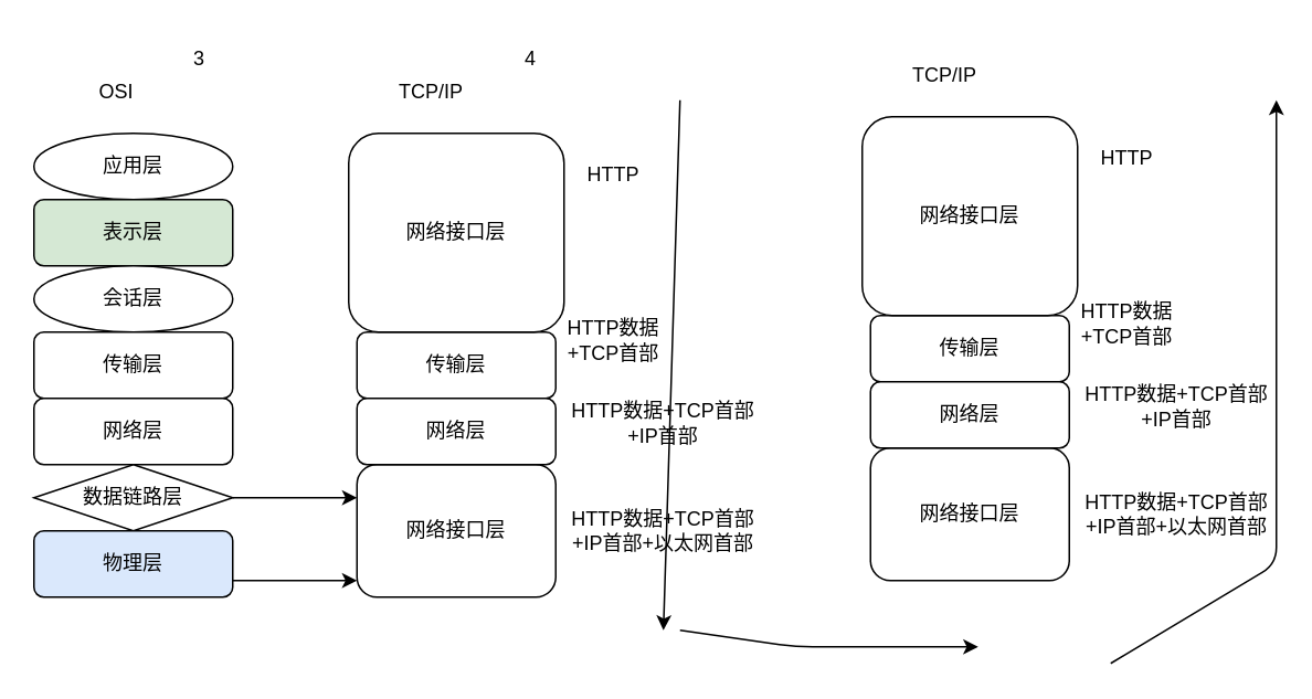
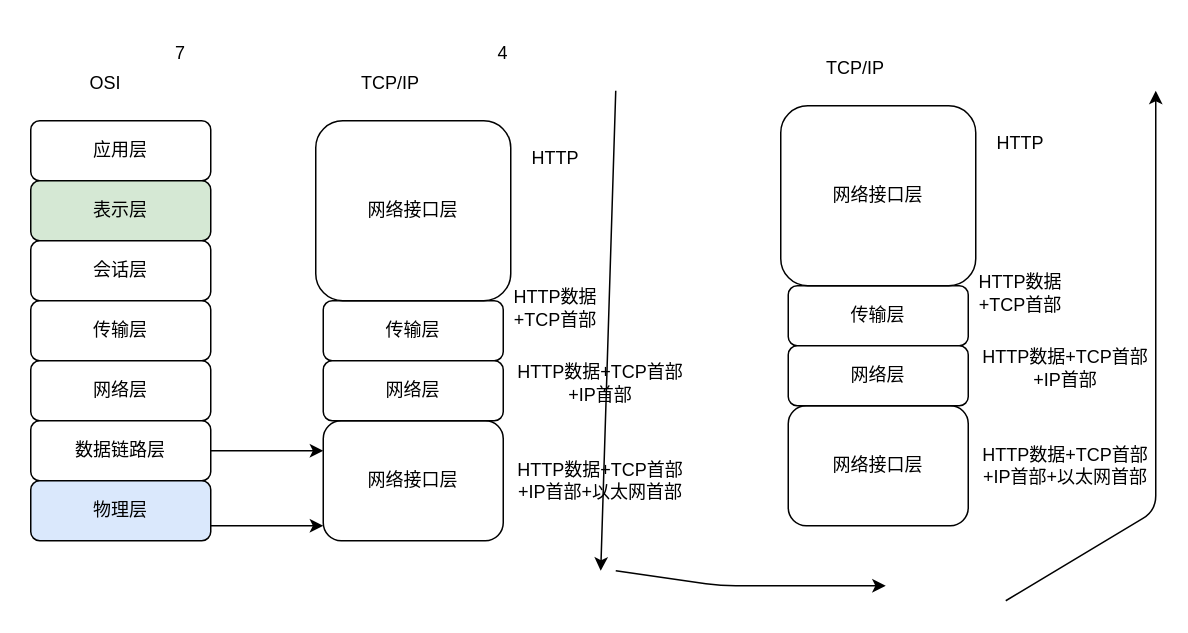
  <mxCell id="0" />
  <mxCell id="1" parent="0" />
- <mxCell id="2" value="应用层" style="ellipse;whiteSpace=wrap;html=1;" vertex="1" parent="1"><mxGeometry x="20" y="80" width="120" height="40" as="geometry" /></mxCell>
+ <mxCell id="2" value="应用层" style="rounded=1;whiteSpace=wrap;html=1;" vertex="1" parent="1"><mxGeometry x="20" y="80" width="120" height="40" as="geometry" /></mxCell>
  <mxCell id="3" value="OSI" style="text;html=1;align=center;verticalAlign=middle;whiteSpace=wrap;rounded=0;" vertex="1" parent="1"><mxGeometry x="40" y="40" width="60" height="30" as="geometry" /></mxCell>
  <mxCell id="4" value="表示层" style="rounded=1;whiteSpace=wrap;html=1;fillColor=#d5e8d4;" vertex="1" parent="1"><mxGeometry x="20" y="120" width="120" height="40" as="geometry" /></mxCell>
- <mxCell id="5" value="会话层" style="ellipse;whiteSpace=wrap;html=1;" vertex="1" parent="1"><mxGeometry x="20" y="160" width="120" height="40" as="geometry" /></mxCell>
+ <mxCell id="5" value="会话层" style="rounded=1;whiteSpace=wrap;html=1;" vertex="1" parent="1"><mxGeometry x="20" y="160" width="120" height="40" as="geometry" /></mxCell>
  <mxCell id="6" value="传输层" style="rounded=1;whiteSpace=wrap;html=1;" vertex="1" parent="1"><mxGeometry x="20" y="200" width="120" height="40" as="geometry" /></mxCell>
  <mxCell id="7" value="网络层" style="rounded=1;whiteSpace=wrap;html=1;" vertex="1" parent="1"><mxGeometry x="20" y="240" width="120" height="40" as="geometry" /></mxCell>
- <mxCell id="8" value="数据链路层" style="rhombus;whiteSpace=wrap;html=1;" vertex="1" parent="1"><mxGeometry x="20" y="280" width="120" height="40" as="geometry" /></mxCell>
+ <mxCell id="8" value="数据链路层" style="rounded=1;whiteSpace=wrap;html=1;" vertex="1" parent="1"><mxGeometry x="20" y="280" width="120" height="40" as="geometry" /></mxCell>
  <mxCell id="9" value="物理层" style="rounded=1;whiteSpace=wrap;html=1;fillColor=#dae8fc;" vertex="1" parent="1"><mxGeometry x="20" y="320" width="120" height="40" as="geometry" /></mxCell>
  <mxCell id="10" value="网络接口层" style="rounded=1;whiteSpace=wrap;html=1;" vertex="1" parent="1"><mxGeometry x="215" y="280" width="120" height="80" as="geometry" /></mxCell>
  <mxCell id="11" value="传输层" style="rounded=1;whiteSpace=wrap;html=1;" vertex="1" parent="1"><mxGeometry x="215" y="200" width="120" height="40" as="geometry" /></mxCell>
  <mxCell id="12" value="网络层" style="rounded=1;whiteSpace=wrap;html=1;" vertex="1" parent="1"><mxGeometry x="215" y="240" width="120" height="40" as="geometry" /></mxCell>
  <mxCell id="13" value="网络接口层" style="rounded=1;whiteSpace=wrap;html=1;" vertex="1" parent="1"><mxGeometry x="210" y="80" width="130" height="120" as="geometry" /></mxCell>
  <mxCell id="14" value="TCP/IP" style="text;html=1;align=center;verticalAlign=middle;whiteSpace=wrap;rounded=0;" vertex="1" parent="1"><mxGeometry x="230" y="40" width="60" height="30" as="geometry" /></mxCell>
  <mxCell id="15" value="HTTP" style="text;html=1;align=center;verticalAlign=middle;whiteSpace=wrap;rounded=0;" vertex="1" parent="1"><mxGeometry x="340" y="90" width="60" height="30" as="geometry" /></mxCell>
  <mxCell id="16" style="edgeStyle=none;html=1;" edge="1" parent="1"><mxGeometry relative="1" as="geometry"><mxPoint x="400" y="380" as="targetPoint" /><mxPoint x="410" y="60" as="sourcePoint" /></mxGeometry></mxCell>
  <mxCell id="17" value="HTTP数据+TCP首部" style="text;html=1;align=center;verticalAlign=middle;whiteSpace=wrap;rounded=0;" vertex="1" parent="1"><mxGeometry x="340" y="190" width="60" height="30" as="geometry" /></mxCell>
  <mxCell id="18" value="HTTP数据+TCP首部+IP首部" style="text;html=1;align=center;verticalAlign=middle;whiteSpace=wrap;rounded=0;" vertex="1" parent="1"><mxGeometry x="340" y="240" width="120" height="30" as="geometry" /></mxCell>
  <mxCell id="19" value="HTTP数据+TCP首部+IP首部+以太网首部" style="text;html=1;align=center;verticalAlign=middle;whiteSpace=wrap;rounded=0;" vertex="1" parent="1"><mxGeometry x="340" y="305" width="120" height="30" as="geometry" /></mxCell>
  <mxCell id="20" value="网络接口层" style="rounded=1;whiteSpace=wrap;html=1;" vertex="1" parent="1"><mxGeometry x="525" y="270" width="120" height="80" as="geometry" /></mxCell>
  <mxCell id="21" value="传输层" style="rounded=1;whiteSpace=wrap;html=1;" vertex="1" parent="1"><mxGeometry x="525" y="190" width="120" height="40" as="geometry" /></mxCell>
  <mxCell id="22" value="网络层" style="rounded=1;whiteSpace=wrap;html=1;" vertex="1" parent="1"><mxGeometry x="525" y="230" width="120" height="40" as="geometry" /></mxCell>
  <mxCell id="23" value="网络接口层" style="rounded=1;whiteSpace=wrap;html=1;" vertex="1" parent="1"><mxGeometry x="520" y="70" width="130" height="120" as="geometry" /></mxCell>
  <mxCell id="24" value="TCP/IP" style="text;html=1;align=center;verticalAlign=middle;whiteSpace=wrap;rounded=0;" vertex="1" parent="1"><mxGeometry x="540" y="30" width="60" height="30" as="geometry" /></mxCell>
  <mxCell id="25" value="HTTP" style="text;html=1;align=center;verticalAlign=middle;whiteSpace=wrap;rounded=0;" vertex="1" parent="1"><mxGeometry x="650" y="80" width="60" height="30" as="geometry" /></mxCell>
  <mxCell id="26" value="HTTP数据+TCP首部" style="text;html=1;align=center;verticalAlign=middle;whiteSpace=wrap;rounded=0;" vertex="1" parent="1"><mxGeometry x="650" y="180" width="60" height="30" as="geometry" /></mxCell>
  <mxCell id="27" value="HTTP数据+TCP首部+IP首部" style="text;html=1;align=center;verticalAlign=middle;whiteSpace=wrap;rounded=0;" vertex="1" parent="1"><mxGeometry x="650" y="230" width="120" height="30" as="geometry" /></mxCell>
  <mxCell id="28" value="HTTP数据+TCP首部+IP首部+以太网首部" style="text;html=1;align=center;verticalAlign=middle;whiteSpace=wrap;rounded=0;" vertex="1" parent="1"><mxGeometry x="650" y="295" width="120" height="30" as="geometry" /></mxCell>
  <mxCell id="29" value="" style="endArrow=classic;html=1;" edge="1" parent="1"><mxGeometry width="50" height="50" relative="1" as="geometry"><mxPoint x="410" y="380" as="sourcePoint" /><mxPoint x="590" y="390" as="targetPoint" /><Array as="points"><mxPoint x="480" y="390" /></Array></mxGeometry></mxCell>
  <mxCell id="30" value="" style="endArrow=classic;html=1;" edge="1" parent="1"><mxGeometry width="50" height="50" relative="1" as="geometry"><mxPoint x="670" y="400" as="sourcePoint" /><mxPoint x="770" y="60" as="targetPoint" /><Array as="points"><mxPoint x="770" y="340" /></Array></mxGeometry></mxCell>
- <mxCell id="31" value="3" style="text;html=1;align=center;verticalAlign=middle;whiteSpace=wrap;rounded=0;" vertex="1" parent="1"><mxGeometry x="90" width="60" height="30" as="geometry" y="20" /></mxCell>
- <mxCell id="32" value="4" style="text;html=1;align=center;verticalAlign=middle;whiteSpace=wrap;rounded=0;" vertex="1" parent="1"><mxGeometry x="290" width="60" height="30" as="geometry" y="20" /></mxCell>
+ <mxCell id="31" value="7" style="text;html=1;align=center;verticalAlign=middle;whiteSpace=wrap;rounded=0;" vertex="1" parent="1"><mxGeometry x="90" width="60" height="30" as="geometry" y="20" /></mxCell>
+ <mxCell id="32" value="4" style="text;html=1;align=center;verticalAlign=middle;whiteSpace=wrap;rounded=0;" vertex="1" parent="1"><mxGeometry x="305" y="20" width="60" height="30" as="geometry" /></mxCell>
  <mxCell id="33" value="" style="endArrow=classic;html=1;exitX=1;exitY=0.5;exitDx=0;exitDy=0;entryX=0;entryY=0.25;entryDx=0;entryDy=0;" edge="1" parent="1" source="8" target="10"><mxGeometry width="50" height="50" relative="1" as="geometry"><mxPoint x="140" y="345" as="sourcePoint" /><mxPoint x="190" y="295" as="targetPoint" /></mxGeometry></mxCell>
  <mxCell id="34" value="" style="endArrow=classic;html=1;exitX=1;exitY=0.5;exitDx=0;exitDy=0;entryX=0;entryY=0.25;entryDx=0;entryDy=0;" edge="1" parent="1"><mxGeometry width="50" height="50" relative="1" as="geometry"><mxPoint x="140" y="350" as="sourcePoint" /><mxPoint x="215" y="350" as="targetPoint" /></mxGeometry></mxCell>
